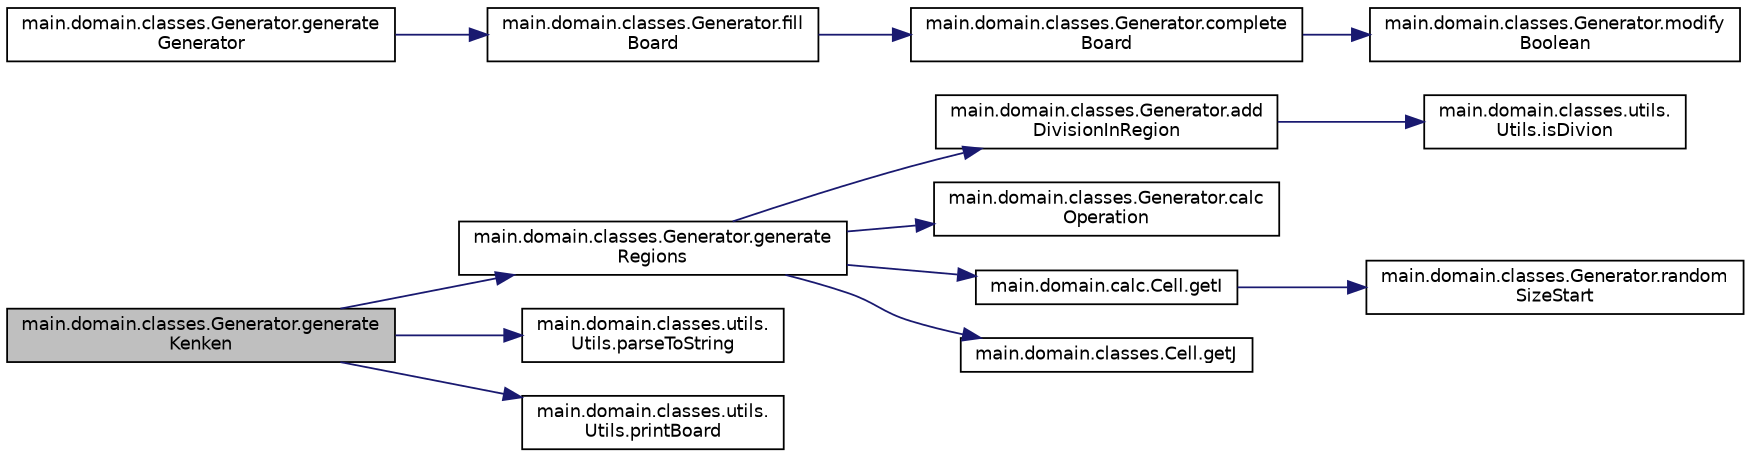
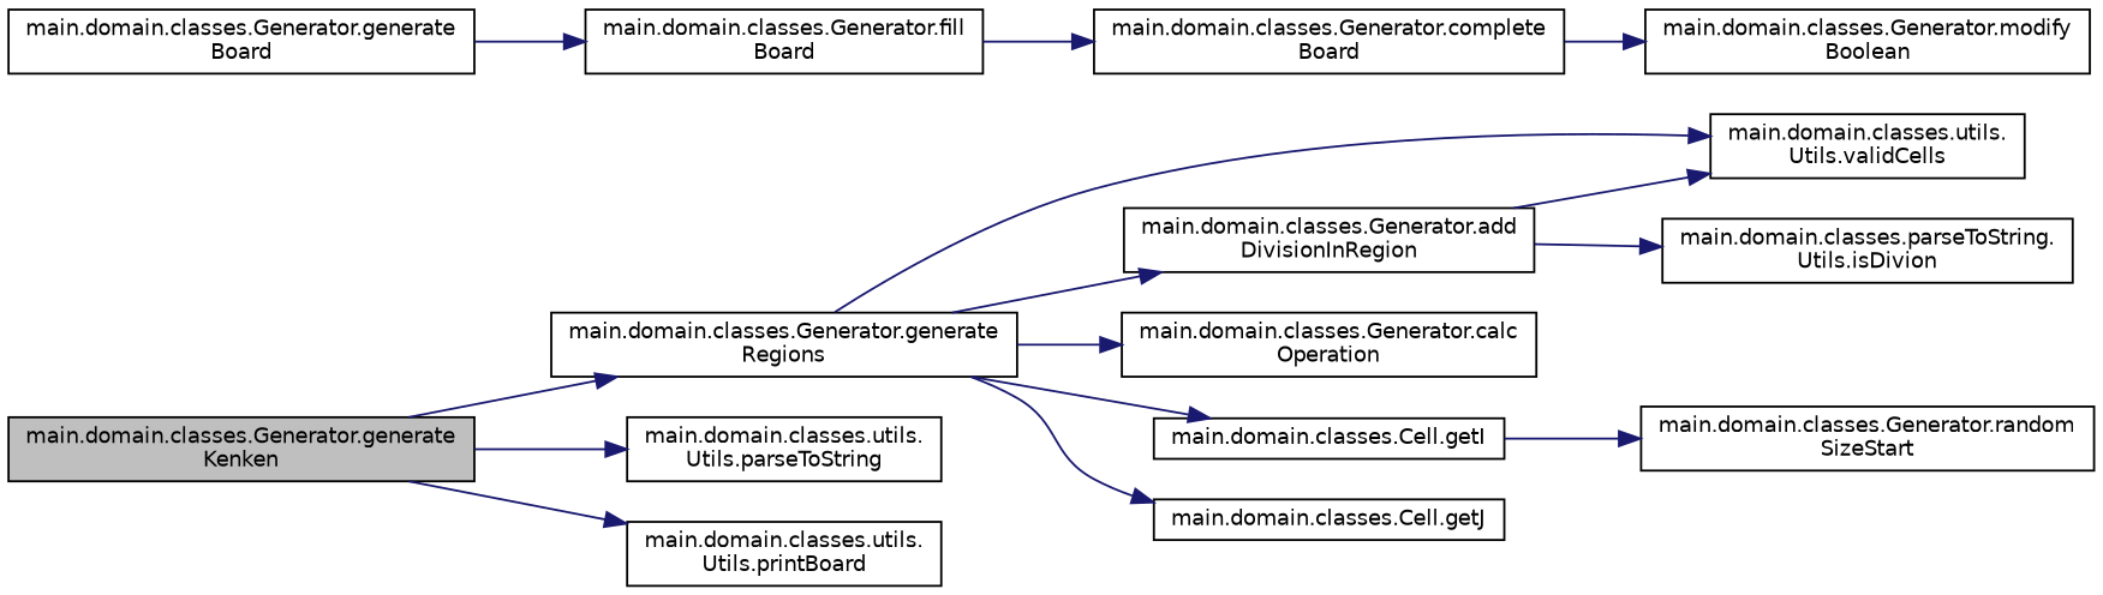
  digraph {
    rankdir=LR
    node [color=black fillcolor=white fontname=Helvetica fontsize=10 shape=record style=filled]
    edge [color=midnightblue fontname=Helvetica fontsize=10 labelfontname=Helvetica labelfontsize=10 style=solid]
    n1 [fillcolor=grey75 fontcolor=black height=0.2 label="main.domain.classes.Generator.generate\lKenken" width=0.4]
    n2 [height=0.2 label="main.domain.classes.Generator.generate\lRegions" width=0.4]
    n3 [height=0.2 label="main.domain.classes.utils.\lUtils.parseToString" width=0.4]
    n4 [height=0.2 label="main.domain.classes.utils.\lUtils.printBoard" width=0.4]
-   n5 [height=0.2 label="main.domain.classes.Generator.generate\lGenerator" width=0.4]
+   n5 [height=0.2 label="main.domain.classes.Generator.generate\lBoard" width=0.4]
    n6 [height=0.2 label="main.domain.classes.Generator.fill\lBoard" width=0.4]
    n7 [height=0.2 label="main.domain.classes.Generator.add\lDivisionInRegion" width=0.4]
+   n8 [height=0.2 label="main.domain.classes.utils.\lUtils.validCells" width=0.4]
    n9 [height=0.2 label="main.domain.classes.Generator.calc\lOperation" width=0.4]
-   n10 [height=0.2 label="main.domain.calc.Cell.getI" width=0.4]
+   n10 [height=0.2 label="main.domain.classes.Cell.getI" width=0.4]
    n11 [height=0.2 label="main.domain.classes.Cell.getJ" width=0.4]
    n12 [height=0.2 label="main.domain.classes.Generator.complete\lBoard" width=0.4]
    n13 [height=0.2 label="main.domain.classes.Generator.modify\lBoolean" width=0.4]
    n14 [height=0.2 label="main.domain.classes.Generator.random\lSizeStart" width=0.4]
-   n15 [height=0.2 label="main.domain.classes.utils.\lUtils.isDivion" width=0.4]
+   n15 [height=0.2 label="main.domain.classes.parseToString.\lUtils.isDivion" width=0.4]
    n1 -> n2
    n1 -> n3
    n1 -> n4
    n2 -> n7
+   n2 -> n8
    n2 -> n9
    n2 -> n10
    n2 -> n11
    n5 -> n6
    n6 -> n12
+   n7 -> n8
    n7 -> n15
    n10 -> n14
    n12 -> n13
  }
